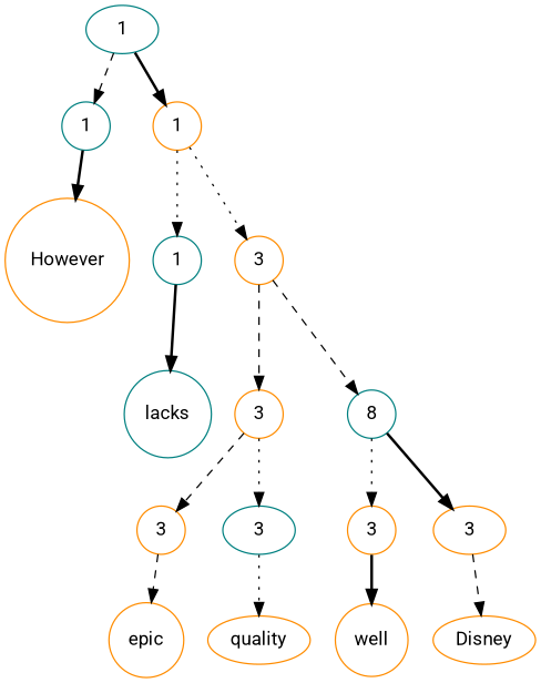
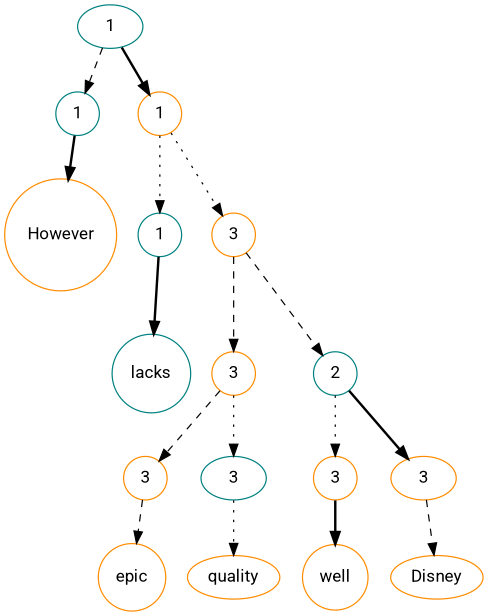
  digraph {
    fontname=Roboto
    node [color=darkorange fontname=Roboto shape=circle]
    edge [fontname=Roboto style=dashed]
    n1 [color=teal label=1 shape=ellipse]
    n2 [color=teal label=1]
    n3 [label=1]
    n4 [label=However]
    n5 [color=teal label=1]
    n6 [label=3]
    n7 [color=teal label=lacks]
    n8 [label=3]
-   n9 [color=teal label=8]
+   n9 [color=teal label=2]
    n10 [label=3]
    n11 [color=teal label=3 shape=ellipse]
    n12 [label=3]
    n13 [label=3 shape=ellipse]
    n14 [label=epic]
    n15 [label=quality shape=ellipse]
    n16 [label=well]
    n17 [label=Disney shape=ellipse]
    n1 -> n2
    n1 -> n3 [style=bold]
    n2 -> n4 [style=bold]
    n3 -> n5 [style=dotted]
    n3 -> n6 [style=dotted]
    n5 -> n7 [style=bold]
    n6 -> n8
    n6 -> n9
    n8 -> n10
    n8 -> n11 [style=dotted]
    n9 -> n12 [style=dotted]
    n9 -> n13 [style=bold]
    n10 -> n14
    n11 -> n15 [style=dotted]
    n12 -> n16 [style=bold]
    n13 -> n17
  }
